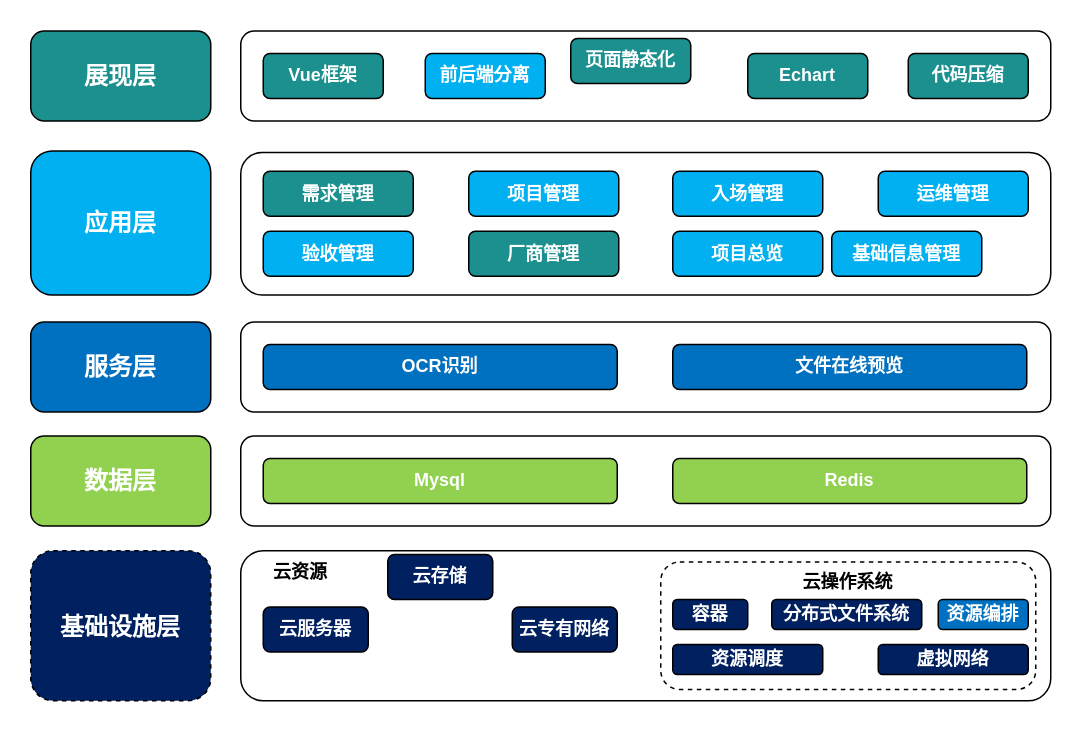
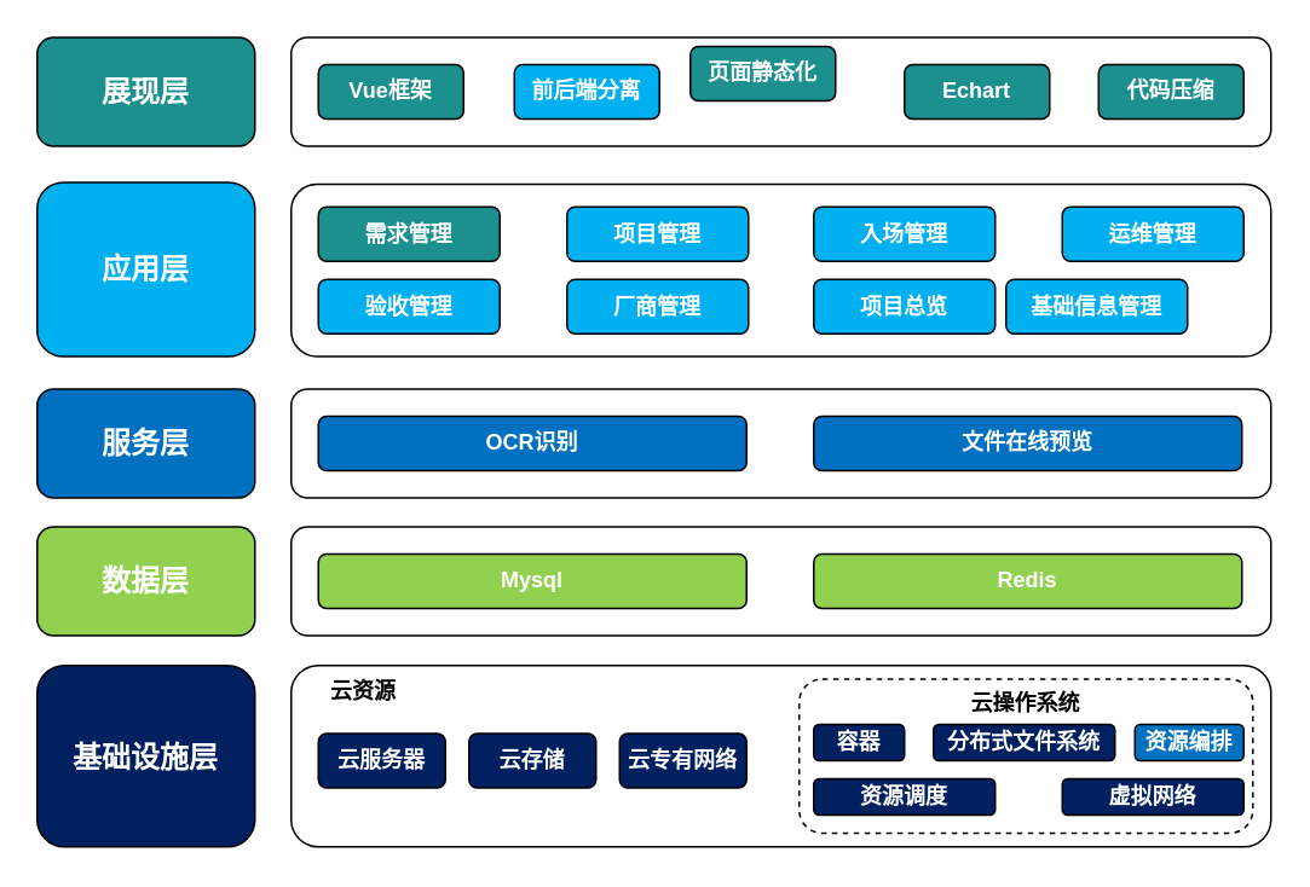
  <mxCell id="0" />
  <mxCell id="1" parent="0" />
- <mxCell id="2" value="基础设施层" style="rounded=1;whiteSpace=wrap;html=1;fillColor=#002060;fontColor=#FFFFFF;fontSize=16;fontStyle=1;dashed=1;" parent="1" vertex="1"><mxGeometry x="20" y="366.5" width="120" height="100" as="geometry" /></mxCell>
+ <mxCell id="2" value="基础设施层" style="rounded=1;whiteSpace=wrap;html=1;fillColor=#002060;fontColor=#FFFFFF;fontSize=16;fontStyle=1" parent="1" vertex="1"><mxGeometry x="20" y="366.5" width="120" height="100" as="geometry" /></mxCell>
  <mxCell id="3" value="数据层" style="rounded=1;whiteSpace=wrap;html=1;fillColor=#91d14f;fontColor=#FFFFFF;fontSize=16;fontStyle=1" parent="1" vertex="1"><mxGeometry x="20" y="290" width="120" height="60" as="geometry" /></mxCell>
  <mxCell id="4" value="服务层" style="rounded=1;whiteSpace=wrap;html=1;fillColor=#0071c0;fontColor=#FFFFFF;fontSize=16;fontStyle=1" parent="1" vertex="1"><mxGeometry x="20" y="214" width="120" height="60" as="geometry" /></mxCell>
  <mxCell id="5" value="应用层" style="rounded=1;whiteSpace=wrap;html=1;fillColor=#00b0f1;strokeColor=#000000;fontColor=#FFFFFF;fontSize=16;fontStyle=1" parent="1" vertex="1"><mxGeometry x="20" y="100" width="120" height="96" as="geometry" /></mxCell>
  <mxCell id="6" value="展现层" style="rounded=1;whiteSpace=wrap;html=1;fillColor=#1b908f;strokeColor=#000000;fontColor=#FFFFFF;fontSize=16;fontStyle=1" parent="1" vertex="1"><mxGeometry x="20" y="20" width="120" height="60" as="geometry" /></mxCell>
  <mxCell id="7" value="" style="rounded=1;whiteSpace=wrap;html=1;" parent="1" vertex="1"><mxGeometry x="160" y="20" width="540" height="60" as="geometry" /></mxCell>
  <mxCell id="8" value="页面静态化" style="rounded=1;whiteSpace=wrap;html=1;fillColor=#1B908F;fontColor=#FFFFFF;fontStyle=1" parent="1" vertex="1"><mxGeometry x="380" y="25" width="80" height="30" as="geometry" /></mxCell>
  <mxCell id="9" value="Vue框架" style="rounded=1;whiteSpace=wrap;html=1;fillColor=#1B908F;fontColor=#FFFFFF;fontStyle=1" parent="1" vertex="1"><mxGeometry x="175" y="35" width="80" height="30" as="geometry" /></mxCell>
  <mxCell id="10" value="前后端分离" style="rounded=1;whiteSpace=wrap;html=1;fillColor=#00b0f1;fontColor=#FFFFFF;fontStyle=1;" parent="1" vertex="1"><mxGeometry x="283" y="35" width="80" height="30" as="geometry" /></mxCell>
  <mxCell id="11" value="Echart" style="rounded=1;whiteSpace=wrap;html=1;fillColor=#1B908F;fontColor=#FFFFFF;fontStyle=1" parent="1" vertex="1"><mxGeometry x="498" y="35" width="80" height="30" as="geometry" /></mxCell>
  <mxCell id="12" value="" style="rounded=1;whiteSpace=wrap;html=1;fontColor=#FFFFFF;fontStyle=1" parent="1" vertex="1"><mxGeometry x="160" y="290" width="540" height="60" as="geometry" /></mxCell>
  <mxCell id="13" value="Mysql" style="rounded=1;whiteSpace=wrap;html=1;fillColor=#91D14F;fontColor=#FFFFFF;fontStyle=1" parent="1" vertex="1"><mxGeometry x="175" y="305" width="236" height="30" as="geometry" /></mxCell>
  <mxCell id="14" value="Redis" style="rounded=1;whiteSpace=wrap;html=1;fillColor=#91D14F;fontColor=#FFFFFF;fontStyle=1" parent="1" vertex="1"><mxGeometry x="448" y="305" width="236" height="30" as="geometry" /></mxCell>
  <mxCell id="15" value="" style="rounded=1;whiteSpace=wrap;html=1;fontColor=#FFFFFF;fontStyle=1" parent="1" vertex="1"><mxGeometry x="160" y="214" width="540" height="60" as="geometry" /></mxCell>
  <mxCell id="16" value="OCR识别" style="rounded=1;whiteSpace=wrap;html=1;fillColor=#0071C0;fontColor=#FFFFFF;fontStyle=1" parent="1" vertex="1"><mxGeometry x="175" y="229" width="236" height="30" as="geometry" /></mxCell>
  <mxCell id="17" value="文件在线预览" style="rounded=1;whiteSpace=wrap;html=1;fillColor=#0071C0;fontColor=#FFFFFF;fontStyle=1" parent="1" vertex="1"><mxGeometry x="448" y="229" width="236" height="30" as="geometry" /></mxCell>
  <mxCell id="18" value="云资源" style="rounded=1;whiteSpace=wrap;html=1;verticalAlign=top;align=left;spacingLeft=20;fontStyle=1" parent="1" vertex="1"><mxGeometry x="160" y="366.5" width="540" height="100" as="geometry" /></mxCell>
  <mxCell id="19" value="云服务器" style="rounded=1;whiteSpace=wrap;html=1;fillColor=#002060;fontColor=#FFFFFF;fontStyle=1;flipH=0;flipV=1;" parent="1" vertex="1"><mxGeometry x="175" y="404" width="70" height="30" as="geometry" /></mxCell>
  <mxCell id="20" value="云专有网络" style="rounded=1;whiteSpace=wrap;html=1;fillColor=#002060;fontColor=#FFFFFF;fontStyle=1;flipH=0;flipV=1;" parent="1" vertex="1"><mxGeometry x="341" y="404" width="70" height="30" as="geometry" /></mxCell>
- <mxCell id="21" value="云存储" style="rounded=1;whiteSpace=wrap;html=1;fillColor=#002060;fontColor=#FFFFFF;fontStyle=1;flipH=0;flipV=1;" parent="1" vertex="1"><mxGeometry x="258" y="369" width="70" height="30" as="geometry" /></mxCell>
+ <mxCell id="21" value="云存储" style="rounded=1;whiteSpace=wrap;html=1;fillColor=#002060;fontColor=#FFFFFF;fontStyle=1;flipH=0;flipV=1;" parent="1" vertex="1"><mxGeometry x="258" y="404" width="70" height="30" as="geometry" /></mxCell>
  <mxCell id="22" value="" style="rounded=1;whiteSpace=wrap;html=1;fontColor=#FFFFFF;fontStyle=1" parent="1" vertex="1"><mxGeometry x="160" y="101" width="540" height="95" as="geometry" /></mxCell>
  <mxCell id="23" value="代码压缩" style="rounded=1;whiteSpace=wrap;html=1;fillColor=#1B908F;fontColor=#FFFFFF;fontStyle=1" parent="1" vertex="1"><mxGeometry x="605" y="35" width="80" height="30" as="geometry" /></mxCell>
  <mxCell id="24" value="云操作系统" style="rounded=1;whiteSpace=wrap;html=1;verticalAlign=top;dashed=1;fontStyle=1" parent="1" vertex="1"><mxGeometry x="440" y="374" width="250" height="85" as="geometry" /></mxCell>
  <mxCell id="25" value="容器" style="rounded=1;whiteSpace=wrap;html=1;fillColor=#002060;fontColor=#FFFFFF;fontStyle=1" parent="1" vertex="1"><mxGeometry x="448" y="399" width="50" height="20" as="geometry" /></mxCell>
  <mxCell id="26" value="分布式文件系统" style="rounded=1;whiteSpace=wrap;html=1;fillColor=#002060;fontColor=#FFFFFF;fontStyle=1" parent="1" vertex="1"><mxGeometry x="514" y="399" width="100" height="20" as="geometry" /></mxCell>
  <mxCell id="27" value="资源编排" style="rounded=1;whiteSpace=wrap;html=1;fillColor=#0071c0;fontColor=#FFFFFF;fontStyle=1;" parent="1" vertex="1"><mxGeometry x="625" y="399" width="60" height="20" as="geometry" /></mxCell>
  <mxCell id="28" value="虚拟网络" style="rounded=1;whiteSpace=wrap;html=1;fillColor=#002060;fontColor=#FFFFFF;fontStyle=1" parent="1" vertex="1"><mxGeometry x="585" y="429" width="100" height="20" as="geometry" /></mxCell>
  <mxCell id="29" value="资源调度" style="rounded=1;whiteSpace=wrap;html=1;fillColor=#002060;fontColor=#FFFFFF;fontStyle=1" parent="1" vertex="1"><mxGeometry x="448" y="429" width="100" height="20" as="geometry" /></mxCell>
  <mxCell id="30" value="需求管理" style="rounded=1;whiteSpace=wrap;html=1;fillColor=#1b908f;fontColor=#FFFFFF;fontStyle=1;" parent="1" vertex="1"><mxGeometry x="175" y="113.5" width="100" height="30" as="geometry" /></mxCell>
  <mxCell id="31" value="项目管理" style="rounded=1;whiteSpace=wrap;html=1;fillColor=#00B0F1;fontColor=#FFFFFF;fontStyle=1" parent="1" vertex="1"><mxGeometry x="312" y="113.5" width="100" height="30" as="geometry" /></mxCell>
  <mxCell id="32" value="验收管理" style="rounded=1;whiteSpace=wrap;html=1;fillColor=#00B0F1;fontColor=#FFFFFF;fontStyle=1" parent="1" vertex="1"><mxGeometry x="175" y="153.5" width="100" height="30" as="geometry" /></mxCell>
  <mxCell id="33" value="入场管理" style="rounded=1;whiteSpace=wrap;html=1;fillColor=#00B0F1;fontColor=#FFFFFF;fontStyle=1" parent="1" vertex="1"><mxGeometry x="448" y="113.5" width="100" height="30" as="geometry" /></mxCell>
  <mxCell id="34" value="运维管理" style="rounded=1;whiteSpace=wrap;html=1;fillColor=#00B0F1;fontColor=#FFFFFF;fontStyle=1" parent="1" vertex="1"><mxGeometry x="585" y="113.5" width="100" height="30" as="geometry" /></mxCell>
- <mxCell id="35" value="厂商管理" style="rounded=1;whiteSpace=wrap;html=1;fillColor=#1b908f;fontColor=#FFFFFF;fontStyle=1;" parent="1" vertex="1"><mxGeometry x="312" y="153.5" width="100" height="30" as="geometry" /></mxCell>
+ <mxCell id="35" value="厂商管理" style="rounded=1;whiteSpace=wrap;html=1;fillColor=#00B0F1;fontColor=#FFFFFF;fontStyle=1" parent="1" vertex="1"><mxGeometry x="312" y="153.5" width="100" height="30" as="geometry" /></mxCell>
  <mxCell id="36" value="基础信息管理" style="rounded=1;whiteSpace=wrap;html=1;fillColor=#00B0F1;fontColor=#FFFFFF;fontStyle=1" parent="1" vertex="1"><mxGeometry x="554" y="153.5" width="100" height="30" as="geometry" /></mxCell>
  <mxCell id="37" value="项目总览" style="rounded=1;whiteSpace=wrap;html=1;fillColor=#00B0F1;fontColor=#FFFFFF;fontStyle=1" parent="1" vertex="1"><mxGeometry x="448" y="153.5" width="100" height="30" as="geometry" /></mxCell>
